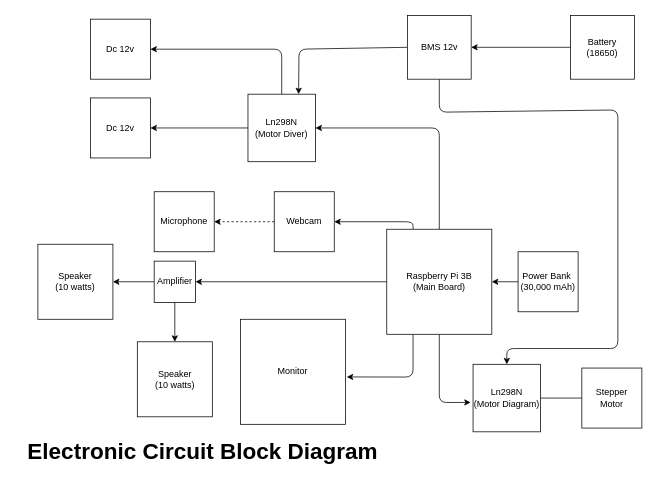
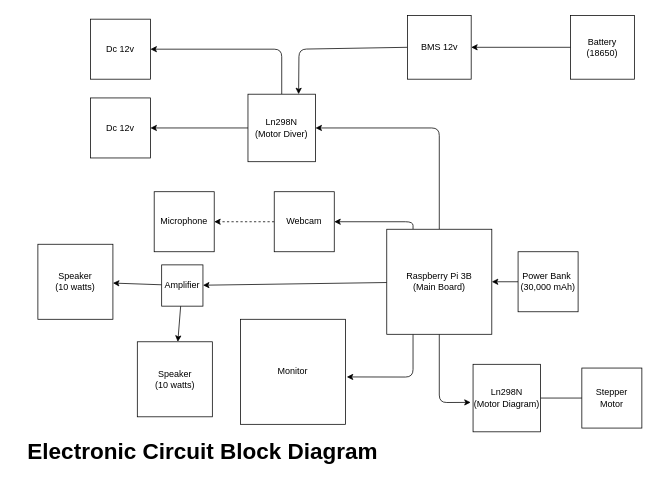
  <mxCell id="0" />
  <mxCell id="1" parent="0" />
  <mxCell id="2" style="edgeStyle=none;html=1;exitX=0.5;exitY=0;exitDx=0;exitDy=0;entryX=1;entryY=0.5;entryDx=0;entryDy=0;" edge="1" parent="1" source="7" target="12"><mxGeometry relative="1" as="geometry"><mxPoint x="585" y="215" as="sourcePoint" /><Array as="points"><mxPoint x="585" y="170" /></Array></mxGeometry></mxCell>
  <mxCell id="3" style="edgeStyle=none;html=1;exitX=0.25;exitY=1;exitDx=0;exitDy=0;entryX=1.012;entryY=0.549;entryDx=0;entryDy=0;entryPerimeter=0;" edge="1" parent="1" source="7" target="25"><mxGeometry relative="1" as="geometry"><Array as="points"><mxPoint x="550" y="502" /></Array></mxGeometry></mxCell>
  <mxCell id="4" style="edgeStyle=none;html=1;exitX=0.25;exitY=0;exitDx=0;exitDy=0;entryX=1;entryY=0.5;entryDx=0;entryDy=0;" edge="1" parent="1" source="7" target="24"><mxGeometry relative="1" as="geometry"><Array as="points"><mxPoint x="550" y="295" /></Array></mxGeometry></mxCell>
  <mxCell id="5" style="edgeStyle=none;html=1;exitX=0.5;exitY=1;exitDx=0;exitDy=0;entryX=1.035;entryY=0.436;entryDx=0;entryDy=0;entryPerimeter=0;" edge="1" parent="1" source="7" target="14"><mxGeometry relative="1" as="geometry"><Array as="points"><mxPoint x="585" y="536" /></Array></mxGeometry></mxCell>
  <mxCell id="6" value="" style="edgeStyle=none;html=1;" edge="1" parent="1" source="7" target="29"><mxGeometry relative="1" as="geometry" /></mxCell>
  <mxCell id="7" value="Raspberry Pi 3B&lt;br&gt;(Main Board)" style="whiteSpace=wrap;html=1;aspect=fixed;" vertex="1" parent="1"><mxGeometry x="515" y="305" width="140" height="140" as="geometry" /></mxCell>
  <mxCell id="8" style="edgeStyle=none;html=1;entryX=1;entryY=0.5;entryDx=0;entryDy=0;" edge="1" parent="1" source="9" target="7"><mxGeometry relative="1" as="geometry" /></mxCell>
  <mxCell id="9" value="Power Bank&amp;nbsp;&lt;br&gt;(30,000 mAh)" style="whiteSpace=wrap;html=1;aspect=fixed;" vertex="1" parent="1"><mxGeometry x="690" y="335" width="80" height="80" as="geometry" /></mxCell>
  <mxCell id="10" style="edgeStyle=none;html=1;exitX=0;exitY=0.5;exitDx=0;exitDy=0;entryX=1;entryY=0.5;entryDx=0;entryDy=0;" edge="1" parent="1" source="12" target="15"><mxGeometry relative="1" as="geometry" /></mxCell>
  <mxCell id="11" style="edgeStyle=none;html=1;entryX=1;entryY=0.5;entryDx=0;entryDy=0;" edge="1" parent="1" source="12" target="16"><mxGeometry relative="1" as="geometry"><Array as="points"><mxPoint x="375" y="65" /></Array></mxGeometry></mxCell>
  <mxCell id="12" value="Ln298N&lt;br&gt;(Motor Diver)" style="whiteSpace=wrap;html=1;aspect=fixed;" vertex="1" parent="1"><mxGeometry x="330" y="125" width="90" height="90" as="geometry" /></mxCell>
  <mxCell id="13" style="edgeStyle=none;html=1;entryX=1;entryY=0.5;entryDx=0;entryDy=0;" edge="1" parent="1" source="14" target="22"><mxGeometry relative="1" as="geometry" /></mxCell>
  <mxCell id="14" value="Ln298N&lt;br&gt;(Motor Diagram)" style="whiteSpace=wrap;html=1;aspect=fixed;direction=west;" vertex="1" parent="1"><mxGeometry x="630" y="485" width="90" height="90" as="geometry" /></mxCell>
  <mxCell id="15" value="Dc 12v" style="whiteSpace=wrap;html=1;aspect=fixed;" vertex="1" parent="1"><mxGeometry x="120" y="130" width="80" height="80" as="geometry" /></mxCell>
  <mxCell id="16" value="Dc 12v" style="whiteSpace=wrap;html=1;aspect=fixed;" vertex="1" parent="1"><mxGeometry x="120" y="25" width="80" height="80" as="geometry" /></mxCell>
  <mxCell id="17" style="edgeStyle=none;html=1;exitX=0;exitY=0.5;exitDx=0;exitDy=0;entryX=1;entryY=0.5;entryDx=0;entryDy=0;" edge="1" parent="1" source="18" target="21"><mxGeometry relative="1" as="geometry" /></mxCell>
  <mxCell id="18" value="Battery&lt;br&gt;(18650)" style="whiteSpace=wrap;html=1;aspect=fixed;" vertex="1" parent="1"><mxGeometry x="760" y="20" width="85" height="85" as="geometry" /></mxCell>
  <mxCell id="19" style="edgeStyle=none;html=1;exitX=0;exitY=0.5;exitDx=0;exitDy=0;entryX=0.75;entryY=0;entryDx=0;entryDy=0;" edge="1" parent="1" source="21" target="12"><mxGeometry relative="1" as="geometry"><Array as="points"><mxPoint x="398" y="65" /></Array></mxGeometry></mxCell>
- <mxCell id="20" style="edgeStyle=none;html=1;exitX=0.5;exitY=1;exitDx=0;exitDy=0;entryX=0.5;entryY=1;entryDx=0;entryDy=0;" edge="1" parent="1" source="21" target="14"><mxGeometry relative="1" as="geometry"><Array as="points"><mxPoint x="585" y="149" /><mxPoint x="823" y="146" /><mxPoint x="823" y="464" /><mxPoint x="675" y="464" /></Array></mxGeometry></mxCell>
  <mxCell id="21" value="BMS 12v" style="whiteSpace=wrap;html=1;aspect=fixed;" vertex="1" parent="1"><mxGeometry x="542.5" y="20" width="85" height="85" as="geometry" /></mxCell>
  <mxCell id="22" value="Stepper &lt;br&gt;Motor" style="whiteSpace=wrap;html=1;aspect=fixed;" vertex="1" parent="1"><mxGeometry x="775" y="490" width="80" height="80" as="geometry" /></mxCell>
  <mxCell id="23" value="" style="edgeStyle=none;html=1;dashed=1;" edge="1" parent="1" source="24" target="26"><mxGeometry relative="1" as="geometry" /></mxCell>
  <mxCell id="24" value="Webcam" style="whiteSpace=wrap;html=1;aspect=fixed;" vertex="1" parent="1"><mxGeometry x="365" y="255" width="80" height="80" as="geometry" /></mxCell>
  <mxCell id="25" value="Monitor" style="whiteSpace=wrap;html=1;aspect=fixed;" vertex="1" parent="1"><mxGeometry x="320" y="425" width="140" height="140" as="geometry" /></mxCell>
  <mxCell id="26" value="Microphone" style="whiteSpace=wrap;html=1;aspect=fixed;" vertex="1" parent="1"><mxGeometry x="205" y="255" width="80" height="80" as="geometry" /></mxCell>
  <mxCell id="27" value="" style="edgeStyle=none;html=1;" edge="1" parent="1" source="29" target="30"><mxGeometry relative="1" as="geometry" /></mxCell>
  <mxCell id="28" value="" style="edgeStyle=none;html=1;" edge="1" parent="1" source="29" target="31"><mxGeometry relative="1" as="geometry" /></mxCell>
- <mxCell id="29" value="Amplifier" style="whiteSpace=wrap;html=1;aspect=fixed;" vertex="1" parent="1"><mxGeometry x="205" y="347.5" width="55" height="55" as="geometry" /></mxCell>
+ <mxCell id="29" value="Amplifier" style="whiteSpace=wrap;html=1;aspect=fixed;" vertex="1" parent="1"><mxGeometry x="215" y="352.5" width="55" height="55" as="geometry" /></mxCell>
  <mxCell id="30" value="Speaker&lt;br&gt;(10 watts)" style="whiteSpace=wrap;html=1;aspect=fixed;" vertex="1" parent="1"><mxGeometry x="50" y="325" width="100" height="100" as="geometry" /></mxCell>
  <mxCell id="31" value="Speaker&lt;br&gt;(10 watts)" style="whiteSpace=wrap;html=1;aspect=fixed;" vertex="1" parent="1"><mxGeometry x="182.5" y="455" width="100" height="100" as="geometry" /></mxCell>
  <mxCell id="32" value="Electronic Circuit Block Diagram&amp;nbsp;" style="text;strokeColor=none;align=center;fillColor=none;html=1;verticalAlign=middle;whiteSpace=wrap;rounded=0;fontStyle=1;spacing=8;fontSize=30;" vertex="1" parent="1"><mxGeometry y="570" width="508" height="61" as="geometry" x="20" /></mxCell>
